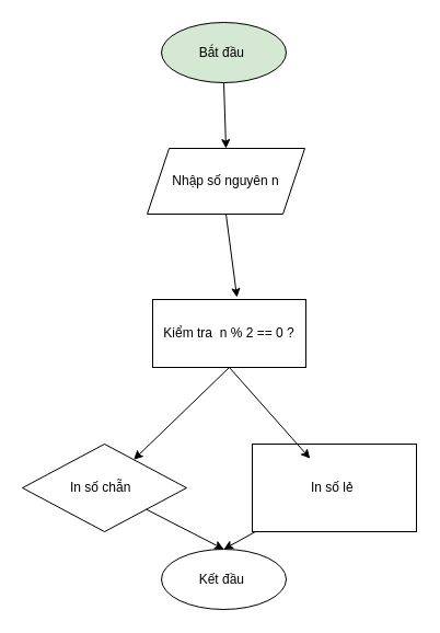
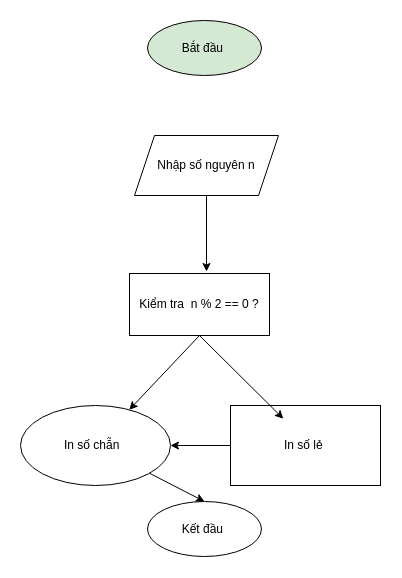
  <mxCell id="0" />
  <mxCell id="1" parent="0" />
  <mxCell id="2" value="Bắt đầu&amp;nbsp;" style="ellipse;whiteSpace=wrap;html=1;fillColor=#d5e8d4;" vertex="1" parent="1"><mxGeometry x="147" y="20" width="114" height="55" as="geometry" /></mxCell>
  <mxCell id="3" value="Nhập số nguyên n" style="shape=parallelogram;perimeter=parallelogramPerimeter;whiteSpace=wrap;html=1;fixedSize=1;" vertex="1" parent="1"><mxGeometry x="134" y="135" width="144" height="60" as="geometry" /></mxCell>
- <mxCell id="4" value="Kiểm tra&amp;nbsp; n % 2 == 0 ?" style="rounded=0;whiteSpace=wrap;html=1;" vertex="1" parent="1"><mxGeometry x="139" y="273" width="140" height="62" as="geometry" /></mxCell>
- <mxCell id="5" value="In số chẵn&amp;nbsp;&amp;nbsp;" style="rhombus;whiteSpace=wrap;html=1;" vertex="1" parent="1"><mxGeometry x="20" y="405" width="150" height="80" as="geometry" /></mxCell>
+ <mxCell id="4" value="Kiểm tra&amp;nbsp; n % 2 == 0 ?" style="rounded=0;whiteSpace=wrap;html=1;" vertex="1" parent="1"><mxGeometry x="129" y="273" width="140" height="62" as="geometry" /></mxCell>
+ <mxCell id="5" value="In số chẵn&amp;nbsp;&amp;nbsp;" style="ellipse;whiteSpace=wrap;html=1;" vertex="1" parent="1"><mxGeometry x="20" y="405" width="150" height="80" as="geometry" /></mxCell>
  <mxCell id="6" value="In số lẻ&amp;nbsp;" style="whiteSpace=wrap;html=1;rounded=0;" vertex="1" parent="1"><mxGeometry x="230" y="405" width="150" height="80" as="geometry" /></mxCell>
  <mxCell id="7" value="Kết đầu&amp;nbsp;" style="ellipse;whiteSpace=wrap;html=1;" vertex="1" parent="1"><mxGeometry x="147" y="501" width="114" height="55" as="geometry" /></mxCell>
  <mxCell id="8" value="" style="endArrow=classic;html=1;rounded=0;entryX=0.5;entryY=0;entryDx=0;entryDy=0;" edge="1" parent="1" source="5" target="7"><mxGeometry width="50" height="50" relative="1" as="geometry"><mxPoint x="202" y="560" as="sourcePoint" /><mxPoint x="252" y="510" as="targetPoint" /></mxGeometry></mxCell>
- <mxCell id="9" value="" style="endArrow=classic;html=1;rounded=0;entryX=0.5;entryY=0;entryDx=0;entryDy=0;" edge="1" parent="1" source="6" target="7"><mxGeometry width="50" height="50" relative="1" as="geometry"><mxPoint x="143" y="475" as="sourcePoint" /><mxPoint x="214" y="511" as="targetPoint" /></mxGeometry></mxCell>
+ <mxCell id="9" value="" style="endArrow=classic;html=1;rounded=0;" edge="1" parent="1" source="6" target="5"><mxGeometry width="50" height="50" relative="1" as="geometry"><mxPoint x="143" y="475" as="sourcePoint" /><mxPoint x="214" y="511" as="targetPoint" /></mxGeometry></mxCell>
  <mxCell id="10" value="" style="endArrow=classic;html=1;rounded=0;entryX=0.352;entryY=0.165;entryDx=0;entryDy=0;entryPerimeter=0;exitX=0.5;exitY=1;exitDx=0;exitDy=0;" edge="1" parent="1" source="4" target="6"><mxGeometry width="50" height="50" relative="1" as="geometry"><mxPoint x="202" y="343" as="sourcePoint" /><mxPoint x="285.65" y="428.4" as="targetPoint" /><Array as="points" /></mxGeometry></mxCell>
  <mxCell id="11" value="" style="endArrow=classic;html=1;rounded=0;exitX=0.5;exitY=1;exitDx=0;exitDy=0;" edge="1" parent="1" source="4" target="5"><mxGeometry width="50" height="50" relative="1" as="geometry"><mxPoint x="194" y="341" as="sourcePoint" /><mxPoint x="278" y="435" as="targetPoint" /><Array as="points" /></mxGeometry></mxCell>
  <mxCell id="12" value="" style="endArrow=classic;html=1;rounded=0;exitX=0.5;exitY=1;exitDx=0;exitDy=0;entryX=0.55;entryY=-0.032;entryDx=0;entryDy=0;entryPerimeter=0;" edge="1" parent="1" source="3" target="4"><mxGeometry width="50" height="50" relative="1" as="geometry"><mxPoint x="202" y="293" as="sourcePoint" /><mxPoint x="252" y="243" as="targetPoint" /></mxGeometry></mxCell>
- <mxCell id="13" value="" style="endArrow=classic;html=1;rounded=0;exitX=0.5;exitY=1;exitDx=0;exitDy=0;entryX=0.5;entryY=0;entryDx=0;entryDy=0;" edge="1" parent="1" source="2" target="3"><mxGeometry width="50" height="50" relative="1" as="geometry"><mxPoint x="202" y="293" as="sourcePoint" /><mxPoint x="252" y="243" as="targetPoint" /></mxGeometry></mxCell>
